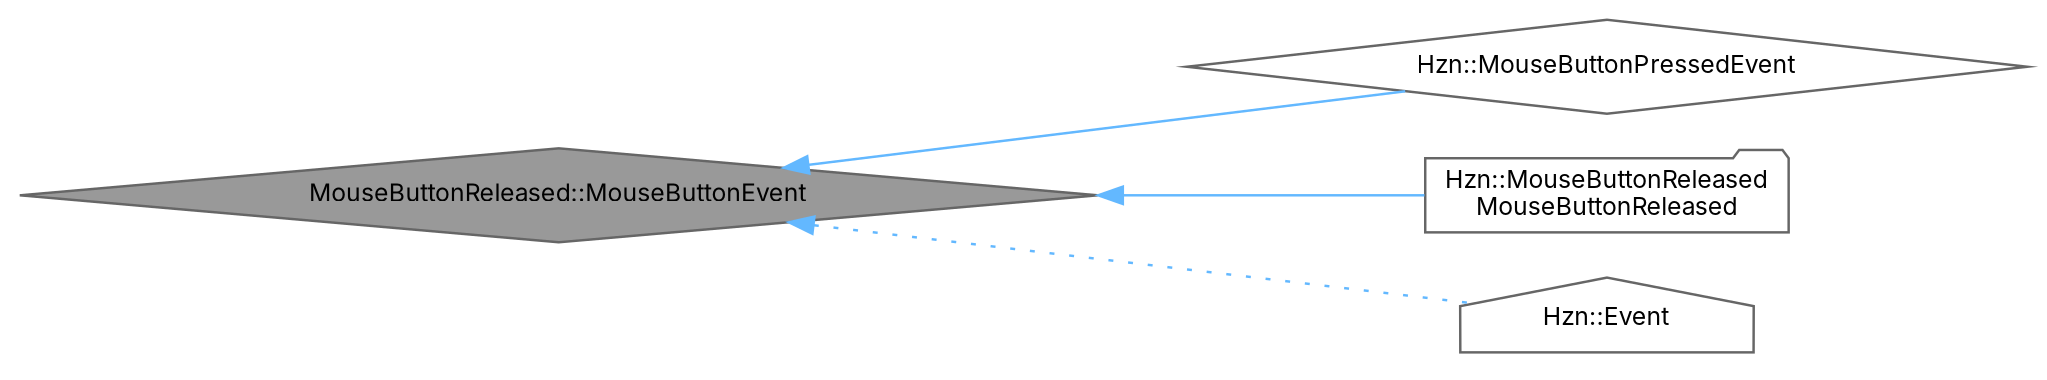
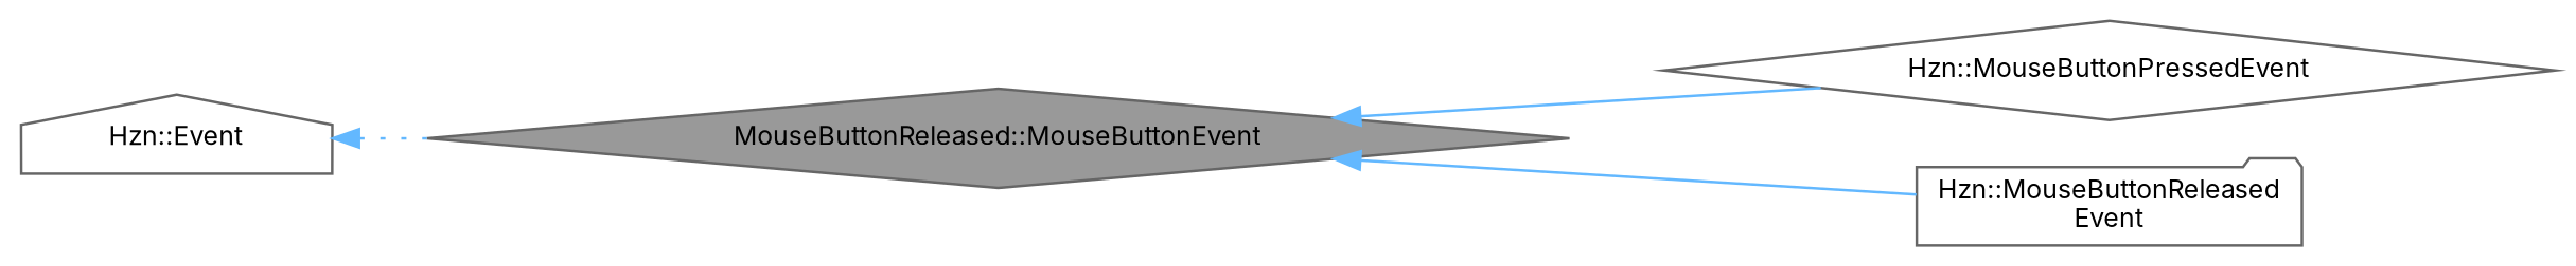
  digraph {
    fontname=Inter
    rankdir=LR
    node [color=gray40 fillcolor=white fontname=Inter fontsize=10 shape=diamond style=filled]
    edge [color=steelblue1 dir=back fontname=Inter fontsize=10 labelfontname=Helvetica labelfontsize=10 style=solid]
    n1 [fillcolor=grey60 fontcolor=black height=0.2 label="MouseButtonReleased::MouseButtonEvent" width=0.4]
    n2 [height=0.2 label="Hzn::MouseButtonPressedEvent" width=0.4]
-   n3 [height=0.2 label="Hzn::MouseButtonReleased\lMouseButtonReleased" shape=folder width=0.4]
+   n3 [height=0.2 label="Hzn::MouseButtonReleased\lEvent" shape=folder width=0.4]
    n4 [height=0.2 label="Hzn::Event" shape=house width=0.4]
    n1 -> n2
    n1 -> n3
-   n1 -> n4 [style=dotted]
+   n4 -> n1 [style=dotted]
  }
